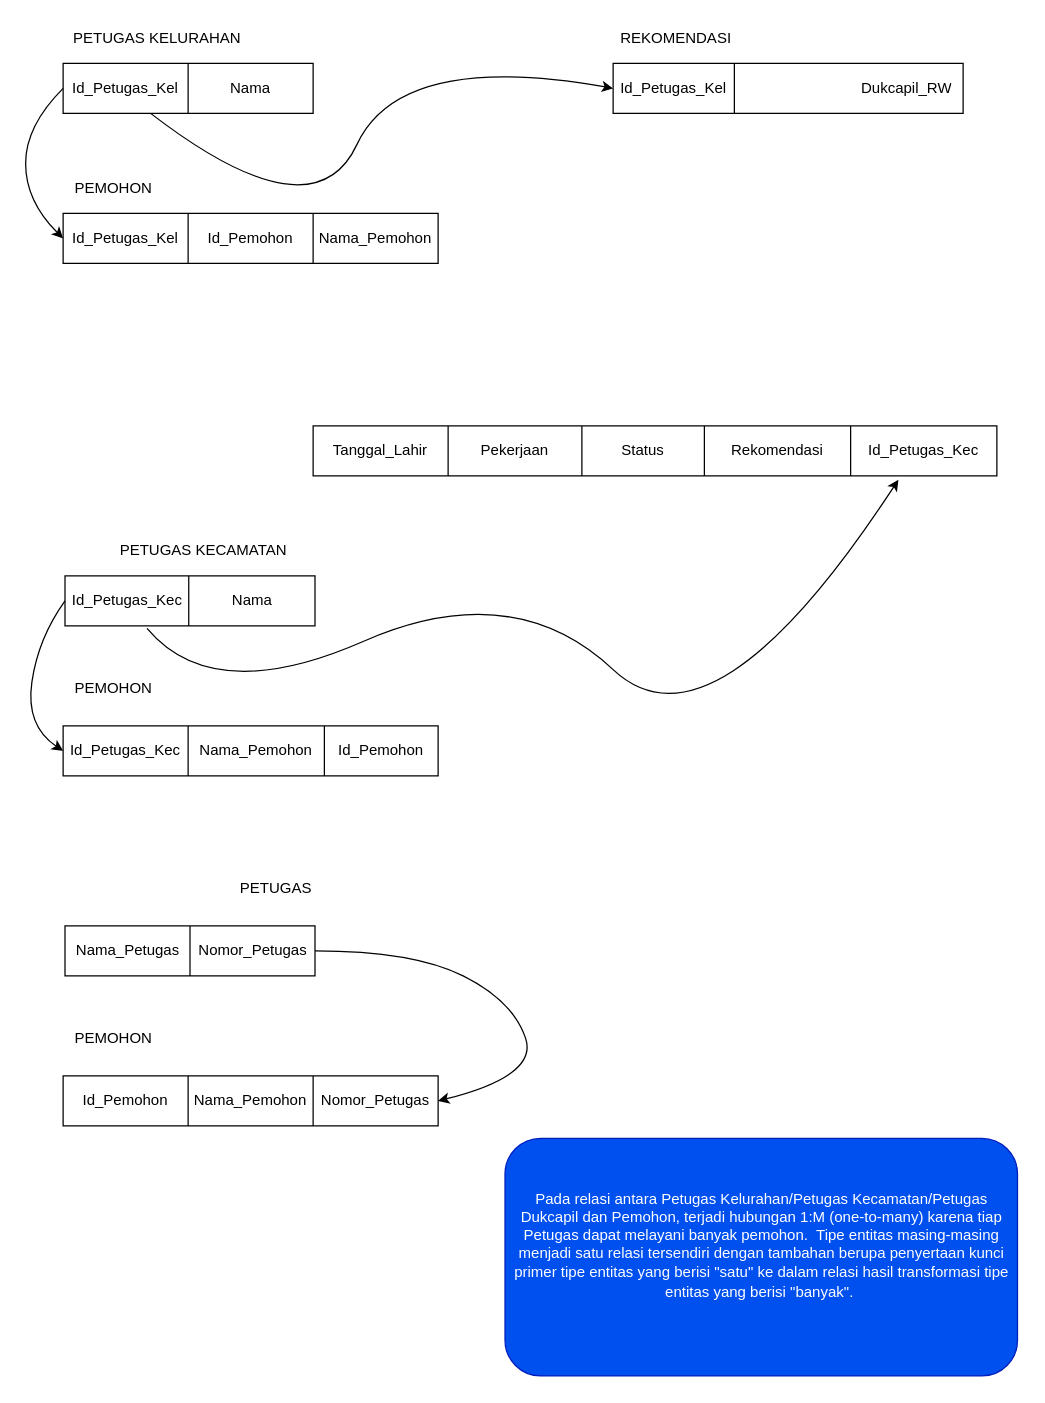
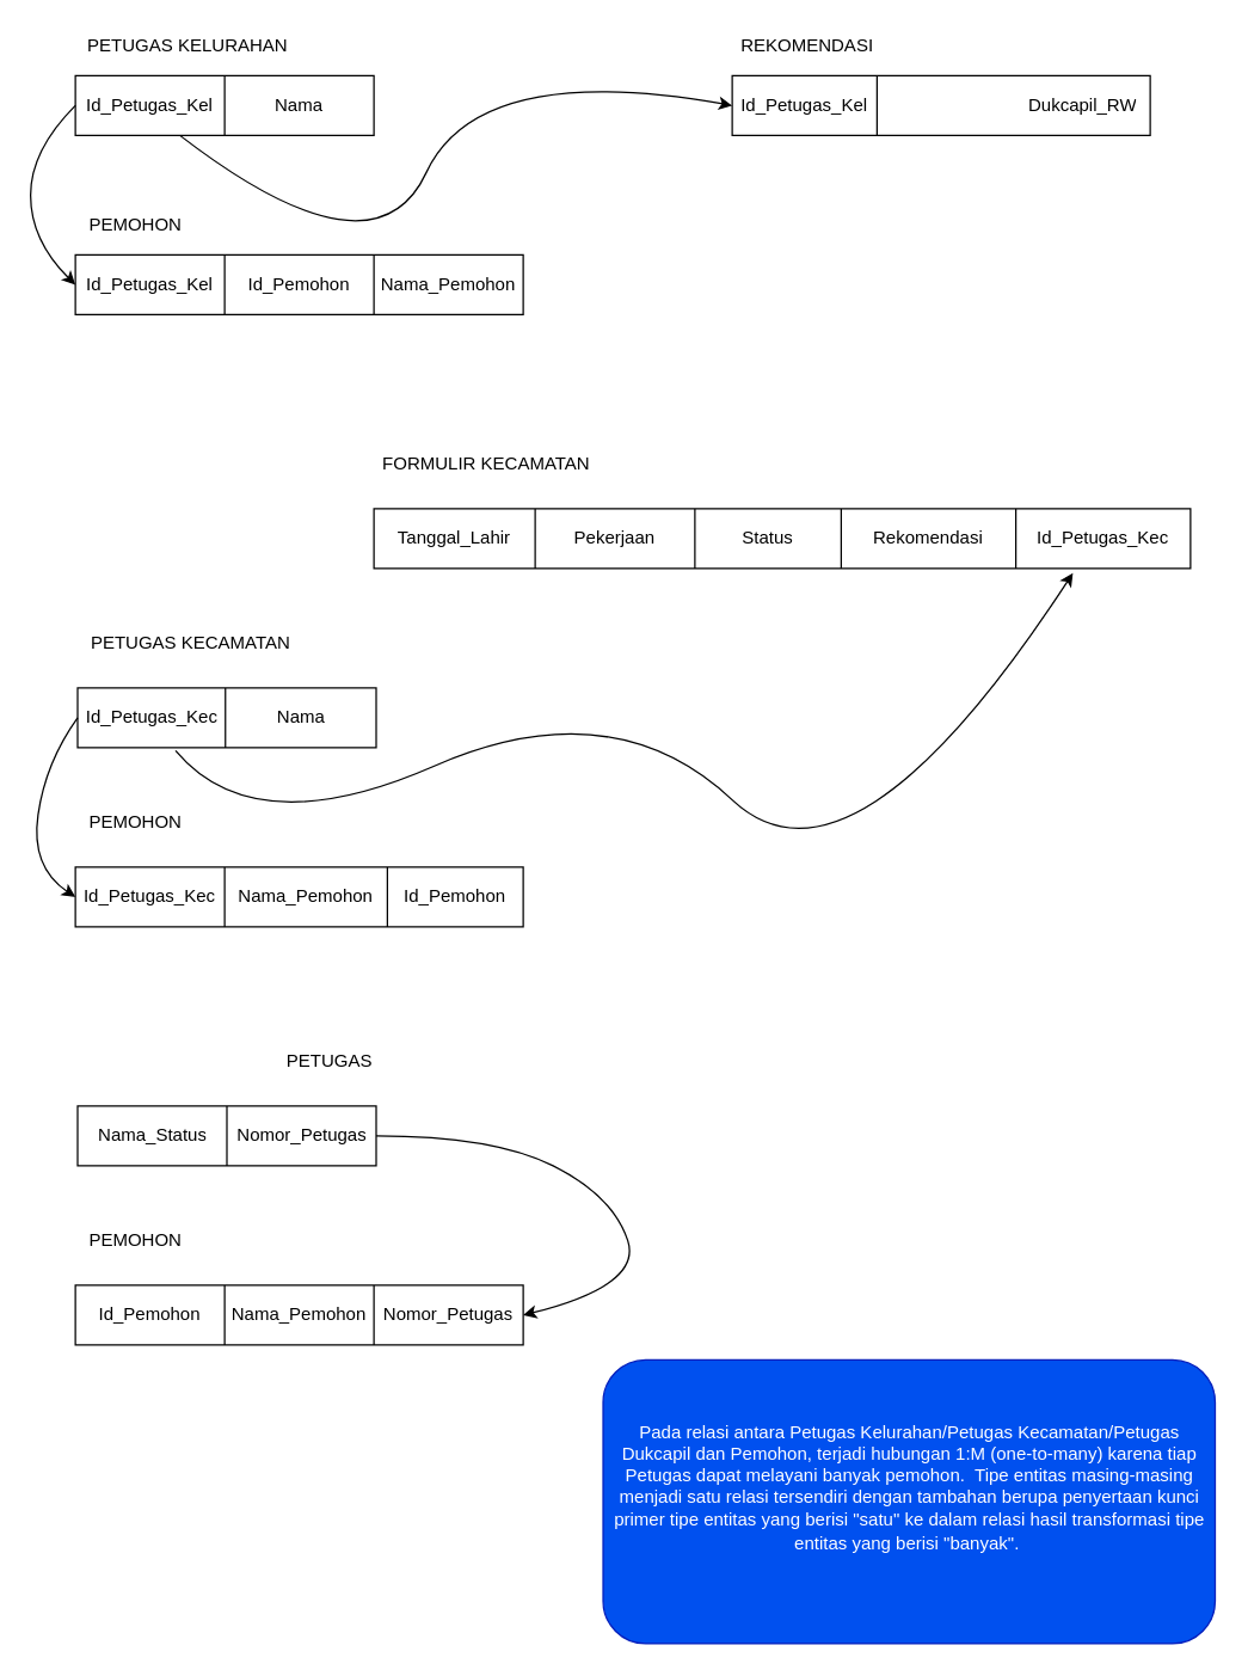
  <mxCell id="0" />
  <mxCell id="1" parent="0" />
  <mxCell id="2" value="" style="shape=table;html=1;whiteSpace=wrap;startSize=0;container=1;collapsible=0;childLayout=tableLayout;" parent="1" vertex="1"><mxGeometry x="51.5" y="740" width="200" height="40" as="geometry" /></mxCell>
  <mxCell id="3" value="" style="shape=partialRectangle;html=1;whiteSpace=wrap;collapsible=0;dropTarget=0;pointerEvents=0;fillColor=none;top=0;left=0;bottom=0;right=0;points=[[0,0.5],[1,0.5]];portConstraint=eastwest;" parent="2" vertex="1"><mxGeometry width="200" height="40" as="geometry" /></mxCell>
- <mxCell id="4" value="Nama_Petugas" style="shape=partialRectangle;html=1;whiteSpace=wrap;connectable=0;overflow=hidden;fillColor=none;top=0;left=0;bottom=0;right=0;" parent="3" vertex="1"><mxGeometry width="100" height="40" as="geometry" /></mxCell>
+ <mxCell id="4" value="Nama_Status" style="shape=partialRectangle;html=1;whiteSpace=wrap;connectable=0;overflow=hidden;fillColor=none;top=0;left=0;bottom=0;right=0;" parent="3" vertex="1"><mxGeometry width="100" height="40" as="geometry" /></mxCell>
  <mxCell id="5" value="Nomor_Petugas" style="shape=partialRectangle;html=1;whiteSpace=wrap;connectable=0;overflow=hidden;fillColor=none;top=0;left=0;bottom=0;right=0;" parent="3" vertex="1"><mxGeometry x="100" width="100" height="40" as="geometry" /></mxCell>
  <mxCell id="6" value="PETUGAS" style="text;html=1;resizable=0;autosize=1;align=center;verticalAlign=middle;points=[];fillColor=none;strokeColor=none;rounded=0;" parent="1" vertex="1"><mxGeometry x="185" y="700" width="70" height="20" as="geometry" /></mxCell>
  <mxCell id="7" value="PEMOHON" style="text;html=1;resizable=0;autosize=1;align=center;verticalAlign=middle;points=[];fillColor=none;strokeColor=none;rounded=0;" parent="1" vertex="1"><mxGeometry x="50" y="140" width="80" height="20" as="geometry" /></mxCell>
  <mxCell id="8" value="" style="shape=table;html=1;whiteSpace=wrap;startSize=0;container=1;collapsible=0;childLayout=tableLayout;" parent="1" vertex="1"><mxGeometry x="50" y="170" width="300" height="40" as="geometry" /></mxCell>
  <mxCell id="9" value="" style="shape=partialRectangle;html=1;whiteSpace=wrap;collapsible=0;dropTarget=0;pointerEvents=0;fillColor=none;top=0;left=0;bottom=0;right=0;points=[[0,0.5],[1,0.5]];portConstraint=eastwest;" parent="8" vertex="1"><mxGeometry width="300" height="40" as="geometry" /></mxCell>
  <mxCell id="10" value="Id_Petugas_Kel" style="shape=partialRectangle;html=1;whiteSpace=wrap;connectable=0;overflow=hidden;fillColor=none;top=0;left=0;bottom=0;right=0;" parent="9" vertex="1"><mxGeometry width="100" height="40" as="geometry" /></mxCell>
  <mxCell id="11" value="Id_Pemohon" style="shape=partialRectangle;html=1;whiteSpace=wrap;connectable=0;overflow=hidden;fillColor=none;top=0;left=0;bottom=0;right=0;" parent="9" vertex="1"><mxGeometry x="100" width="100" height="40" as="geometry" /></mxCell>
  <mxCell id="12" value="Nama_Pemohon" style="shape=partialRectangle;html=1;whiteSpace=wrap;connectable=0;overflow=hidden;fillColor=none;top=0;left=0;bottom=0;right=0;" parent="9" vertex="1"><mxGeometry x="200" width="100" height="40" as="geometry" /></mxCell>
  <mxCell id="13" value="PETUGAS KELURAHAN" style="text;html=1;resizable=0;autosize=1;align=center;verticalAlign=middle;points=[];fillColor=none;strokeColor=none;rounded=0;" parent="1" vertex="1"><mxGeometry x="50" y="20" width="150" height="20" as="geometry" /></mxCell>
  <mxCell id="14" value="" style="shape=table;html=1;whiteSpace=wrap;startSize=0;container=1;collapsible=0;childLayout=tableLayout;" parent="1" vertex="1"><mxGeometry x="50" y="50" width="200" height="40" as="geometry" /></mxCell>
  <mxCell id="15" value="" style="shape=partialRectangle;html=1;whiteSpace=wrap;collapsible=0;dropTarget=0;pointerEvents=0;fillColor=none;top=0;left=0;bottom=0;right=0;points=[[0,0.5],[1,0.5]];portConstraint=eastwest;" parent="14" vertex="1"><mxGeometry width="200" height="40" as="geometry" /></mxCell>
  <mxCell id="16" value="Id_Petugas_Kel" style="shape=partialRectangle;html=1;whiteSpace=wrap;connectable=0;overflow=hidden;fillColor=none;top=0;left=0;bottom=0;right=0;" parent="15" vertex="1"><mxGeometry width="100" height="40" as="geometry" /></mxCell>
  <mxCell id="17" value="Nama" style="shape=partialRectangle;html=1;whiteSpace=wrap;connectable=0;overflow=hidden;fillColor=none;top=0;left=0;bottom=0;right=0;" parent="15" vertex="1"><mxGeometry x="100" width="100" height="40" as="geometry" /></mxCell>
  <mxCell id="18" value="REKOMENDASI" style="text;html=1;resizable=0;autosize=1;align=center;verticalAlign=middle;points=[];fillColor=none;strokeColor=none;rounded=0;" parent="1" vertex="1"><mxGeometry x="490" y="20" width="100" height="20" as="geometry" /></mxCell>
- <mxCell id="19" value="PETUGAS KECAMATAN" style="text;html=1;resizable=0;autosize=1;align=center;verticalAlign=middle;points=[];fillColor=none;strokeColor=none;rounded=0;" parent="1" vertex="1"><mxGeometry x="86.5" y="430" width="150" height="20" as="geometry" /></mxCell>
+ <mxCell id="19" value="PETUGAS KECAMATAN" style="text;html=1;resizable=0;autosize=1;align=center;verticalAlign=middle;points=[];fillColor=none;strokeColor=none;rounded=0;" parent="1" vertex="1"><mxGeometry x="51.5" y="420" width="150" height="20" as="geometry" /></mxCell>
  <mxCell id="20" value="" style="shape=table;html=1;whiteSpace=wrap;startSize=0;container=1;collapsible=0;childLayout=tableLayout;" parent="1" vertex="1"><mxGeometry x="51.5" y="460" width="200" height="40" as="geometry" /></mxCell>
  <mxCell id="21" value="" style="shape=partialRectangle;html=1;whiteSpace=wrap;collapsible=0;dropTarget=0;pointerEvents=0;fillColor=none;top=0;left=0;bottom=0;right=0;points=[[0,0.5],[1,0.5]];portConstraint=eastwest;" parent="20" vertex="1"><mxGeometry width="200" height="40" as="geometry" /></mxCell>
  <mxCell id="22" value="Id_Petugas_Kec" style="shape=partialRectangle;html=1;whiteSpace=wrap;connectable=0;overflow=hidden;fillColor=none;top=0;left=0;bottom=0;right=0;" parent="21" vertex="1"><mxGeometry width="99" height="40" as="geometry" /></mxCell>
  <mxCell id="23" value="Nama" style="shape=partialRectangle;html=1;whiteSpace=wrap;connectable=0;overflow=hidden;fillColor=none;top=0;left=0;bottom=0;right=0;" parent="21" vertex="1"><mxGeometry x="99" width="101" height="40" as="geometry" /></mxCell>
+ <mxCell id="24" value="FORMULIR KECAMATAN" style="text;html=1;resizable=0;autosize=1;align=center;verticalAlign=middle;points=[];fillColor=none;strokeColor=none;rounded=0;" parent="1" vertex="1"><mxGeometry x="250" y="300" width="150" height="20" as="geometry" /></mxCell>
  <mxCell id="25" value="" style="shape=table;html=1;whiteSpace=wrap;startSize=0;container=1;collapsible=0;childLayout=tableLayout;" parent="1" vertex="1"><mxGeometry x="250" y="340" width="547" height="40" as="geometry" /></mxCell>
  <mxCell id="26" value="" style="shape=partialRectangle;html=1;whiteSpace=wrap;collapsible=0;dropTarget=0;pointerEvents=0;fillColor=none;top=0;left=0;bottom=0;right=0;points=[[0,0.5],[1,0.5]];portConstraint=eastwest;" parent="25" vertex="1"><mxGeometry width="547" height="40" as="geometry" /></mxCell>
  <mxCell id="27" value="Tanggal_Lahir" style="shape=partialRectangle;html=1;whiteSpace=wrap;connectable=0;overflow=hidden;fillColor=none;top=0;left=0;bottom=0;right=0;" parent="26" vertex="1"><mxGeometry width="108" height="40" as="geometry" /></mxCell>
  <mxCell id="28" value="Pekerjaan" style="shape=partialRectangle;html=1;whiteSpace=wrap;connectable=0;overflow=hidden;fillColor=none;top=0;left=0;bottom=0;right=0;" parent="26" vertex="1"><mxGeometry x="108" width="107" height="40" as="geometry" /></mxCell>
  <mxCell id="29" value="Status" style="shape=partialRectangle;html=1;whiteSpace=wrap;connectable=0;overflow=hidden;fillColor=none;top=0;left=0;bottom=0;right=0;" parent="26" vertex="1"><mxGeometry x="215" width="98" height="40" as="geometry" /></mxCell>
  <mxCell id="30" value="Rekomendasi" style="shape=partialRectangle;html=1;whiteSpace=wrap;connectable=0;overflow=hidden;fillColor=none;top=0;left=0;bottom=0;right=0;" parent="26" vertex="1"><mxGeometry x="313" width="117" height="40" as="geometry" /></mxCell>
  <mxCell id="31" value="Id_Petugas_Kec" style="shape=partialRectangle;html=1;whiteSpace=wrap;connectable=0;overflow=hidden;fillColor=none;top=0;left=0;bottom=0;right=0;" parent="26" vertex="1"><mxGeometry x="430" width="117" height="40" as="geometry" /></mxCell>
  <mxCell id="32" value="" style="shape=table;html=1;whiteSpace=wrap;startSize=0;container=1;collapsible=0;childLayout=tableLayout;" parent="1" vertex="1"><mxGeometry x="490" y="50" width="280" height="40" as="geometry" /></mxCell>
  <mxCell id="33" value="" style="shape=partialRectangle;html=1;whiteSpace=wrap;collapsible=0;dropTarget=0;pointerEvents=0;fillColor=none;top=0;left=0;bottom=0;right=0;points=[[0,0.5],[1,0.5]];portConstraint=eastwest;" parent="32" vertex="1"><mxGeometry width="280" height="40" as="geometry" /></mxCell>
  <mxCell id="34" value="Id_Petugas_Kel" style="shape=partialRectangle;html=1;whiteSpace=wrap;connectable=0;overflow=hidden;fillColor=none;top=0;left=0;bottom=0;right=0;" parent="33" vertex="1"><mxGeometry width="97" height="40" as="geometry" /></mxCell>
  <mxCell id="35" value="Dukcapil_RW" style="shape=partialRectangle;html=1;whiteSpace=wrap;connectable=0;overflow=hidden;fillColor=none;top=0;left=0;bottom=0;right=0;" parent="33" vertex="1"><mxGeometry x="190" width="90" height="40" as="geometry" /></mxCell>
  <mxCell id="36" value="" style="curved=1;endArrow=classic;html=1;entryX=0;entryY=0.5;entryDx=0;entryDy=0;" parent="1" target="33" edge="1"><mxGeometry width="50" height="50" relative="1" as="geometry"><mxPoint x="120" y="90" as="sourcePoint" /><mxPoint x="450" y="180" as="targetPoint" /><Array as="points"><mxPoint x="250" y="190" /><mxPoint x="320" y="40" /></Array></mxGeometry></mxCell>
  <mxCell id="37" value="" style="curved=1;endArrow=classic;html=1;exitX=0;exitY=0.5;exitDx=0;exitDy=0;entryX=0;entryY=0.5;entryDx=0;entryDy=0;" parent="1" source="15" target="9" edge="1"><mxGeometry width="50" height="50" relative="1" as="geometry"><mxPoint x="40" y="80" as="sourcePoint" /><mxPoint x="40" y="260" as="targetPoint" /><Array as="points"><mxPoint x="20" y="100" /><mxPoint x="20" y="160" /></Array></mxGeometry></mxCell>
  <mxCell id="38" value="" style="shape=table;html=1;whiteSpace=wrap;startSize=0;container=1;collapsible=0;childLayout=tableLayout;" parent="1" vertex="1"><mxGeometry x="50" y="580" width="300" height="40" as="geometry" /></mxCell>
  <mxCell id="39" value="" style="shape=partialRectangle;html=1;whiteSpace=wrap;collapsible=0;dropTarget=0;pointerEvents=0;fillColor=none;top=0;left=0;bottom=0;right=0;points=[[0,0.5],[1,0.5]];portConstraint=eastwest;" parent="38" vertex="1"><mxGeometry width="300" height="40" as="geometry" /></mxCell>
  <mxCell id="40" value="Id_Petugas_Kec" style="shape=partialRectangle;html=1;whiteSpace=wrap;connectable=0;overflow=hidden;fillColor=none;top=0;left=0;bottom=0;right=0;" vertex="1" parent="39"><mxGeometry width="100" height="40" as="geometry" /></mxCell>
  <mxCell id="41" value="Nama_Pemohon" style="shape=partialRectangle;html=1;whiteSpace=wrap;connectable=0;overflow=hidden;fillColor=none;top=0;left=0;bottom=0;right=0;" parent="39" vertex="1"><mxGeometry x="100" width="109" height="40" as="geometry" /></mxCell>
  <mxCell id="42" value="Id_Pemohon" style="shape=partialRectangle;html=1;whiteSpace=wrap;connectable=0;overflow=hidden;fillColor=none;top=0;left=0;bottom=0;right=0;" parent="39" vertex="1"><mxGeometry x="209" width="91" height="40" as="geometry" /></mxCell>
  <mxCell id="43" value="PEMOHON" style="text;html=1;resizable=0;autosize=1;align=center;verticalAlign=middle;points=[];fillColor=none;strokeColor=none;rounded=0;" parent="1" vertex="1"><mxGeometry x="50" y="540" width="80" height="20" as="geometry" /></mxCell>
  <mxCell id="44" value="" style="curved=1;endArrow=classic;html=1;entryX=0.856;entryY=1.075;entryDx=0;entryDy=0;entryPerimeter=0;exitX=0.328;exitY=1.05;exitDx=0;exitDy=0;exitPerimeter=0;" parent="1" source="21" target="26" edge="1"><mxGeometry width="50" height="50" relative="1" as="geometry"><mxPoint x="110" y="390" as="sourcePoint" /><mxPoint x="760" y="300" as="targetPoint" /><Array as="points"><mxPoint x="170" y="565" /><mxPoint x="410" y="460" /><mxPoint x="570" y="610" /></Array></mxGeometry></mxCell>
  <mxCell id="45" value="" style="curved=1;endArrow=classic;html=1;exitX=0;exitY=0.5;exitDx=0;exitDy=0;entryX=0;entryY=0.5;entryDx=0;entryDy=0;" parent="1" source="21" target="39" edge="1"><mxGeometry width="50" height="50" relative="1" as="geometry"><mxPoint x="50" y="340" as="sourcePoint" /><mxPoint x="50" y="690" as="targetPoint" /><Array as="points"><mxPoint x="30" y="510" /><mxPoint x="20" y="580" /></Array></mxGeometry></mxCell>
  <mxCell id="46" value="PEMOHON" style="text;html=1;resizable=0;autosize=1;align=center;verticalAlign=middle;points=[];fillColor=none;strokeColor=none;rounded=0;" vertex="1" parent="1"><mxGeometry x="50" y="820" width="80" height="20" as="geometry" /></mxCell>
  <mxCell id="47" value="" style="shape=table;html=1;whiteSpace=wrap;startSize=0;container=1;collapsible=0;childLayout=tableLayout;" vertex="1" parent="1"><mxGeometry x="50" y="860" width="300" height="40" as="geometry" /></mxCell>
  <mxCell id="48" value="" style="shape=partialRectangle;html=1;whiteSpace=wrap;collapsible=0;dropTarget=0;pointerEvents=0;fillColor=none;top=0;left=0;bottom=0;right=0;points=[[0,0.5],[1,0.5]];portConstraint=eastwest;" vertex="1" parent="47"><mxGeometry width="300" height="40" as="geometry" /></mxCell>
  <mxCell id="49" value="Id_Pemohon" style="shape=partialRectangle;html=1;whiteSpace=wrap;connectable=0;overflow=hidden;fillColor=none;top=0;left=0;bottom=0;right=0;" vertex="1" parent="48"><mxGeometry width="100" height="40" as="geometry" /></mxCell>
  <mxCell id="50" value="Nama_Pemohon" style="shape=partialRectangle;html=1;whiteSpace=wrap;connectable=0;overflow=hidden;fillColor=none;top=0;left=0;bottom=0;right=0;" vertex="1" parent="48"><mxGeometry x="100" width="100" height="40" as="geometry" /></mxCell>
  <mxCell id="51" value="Nomor_Petugas" style="shape=partialRectangle;html=1;whiteSpace=wrap;connectable=0;overflow=hidden;fillColor=none;top=0;left=0;bottom=0;right=0;" vertex="1" parent="48"><mxGeometry x="200" width="100" height="40" as="geometry" /></mxCell>
  <mxCell id="52" value="" style="curved=1;endArrow=classic;html=1;exitX=1;exitY=0.5;exitDx=0;exitDy=0;entryX=1;entryY=0.5;entryDx=0;entryDy=0;" edge="1" parent="1" source="3" target="48"><mxGeometry width="50" height="50" relative="1" as="geometry"><mxPoint x="290" y="610" as="sourcePoint" /><mxPoint x="360" y="720" as="targetPoint" /><Array as="points"><mxPoint x="330" y="760" /><mxPoint x="410" y="800" /><mxPoint x="430" y="860" /></Array></mxGeometry></mxCell>
  <mxCell id="53" value="Pada relasi antara Petugas Kelurahan/Petugas Kecamatan/Petugas Dukcapil dan Pemohon, terjadi hubungan 1:M (one-to-many) karena tiap Petugas dapat melayani banyak pemohon.&amp;nbsp; Tipe entitas masing-masing menjadi satu relasi tersendiri dengan tambahan berupa penyertaan kunci primer tipe entitas yang berisi &quot;satu&quot; ke dalam relasi hasil transformasi tipe entitas yang berisi &quot;banyak&quot;.&amp;nbsp;&lt;span style=&quot;font-family: &amp;#34;calibri&amp;#34; ; font-size: 11pt ; color: rgb(0 , 0 , 0)&quot;&gt;&lt;br style=&quot;line-height: normal&quot;&gt;&lt;br class=&quot;Apple-interchange-newline&quot;&gt;&lt;/span&gt;" style="rounded=1;whiteSpace=wrap;html=1;fillColor=#0050ef;strokeColor=#001DBC;fontColor=#ffffff;" vertex="1" parent="1"><mxGeometry x="403.5" y="910" width="410" height="190" as="geometry" /></mxCell>
